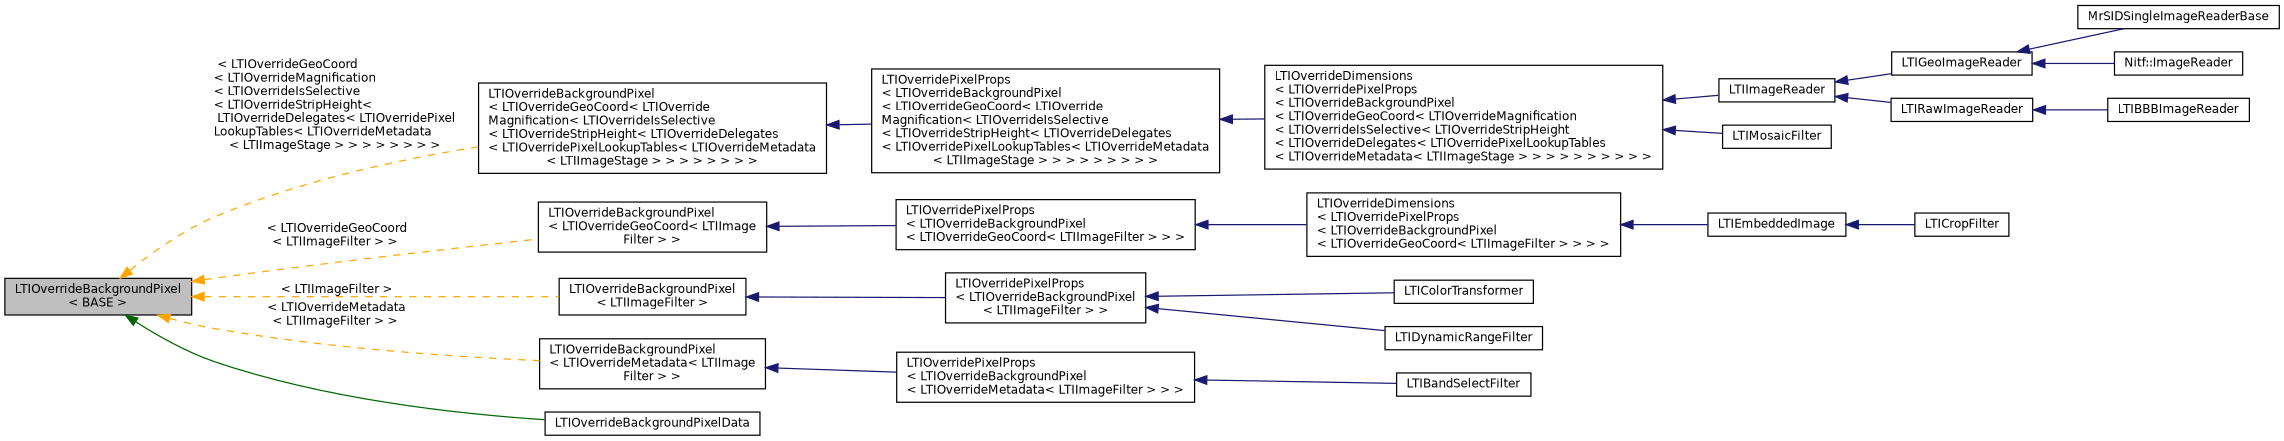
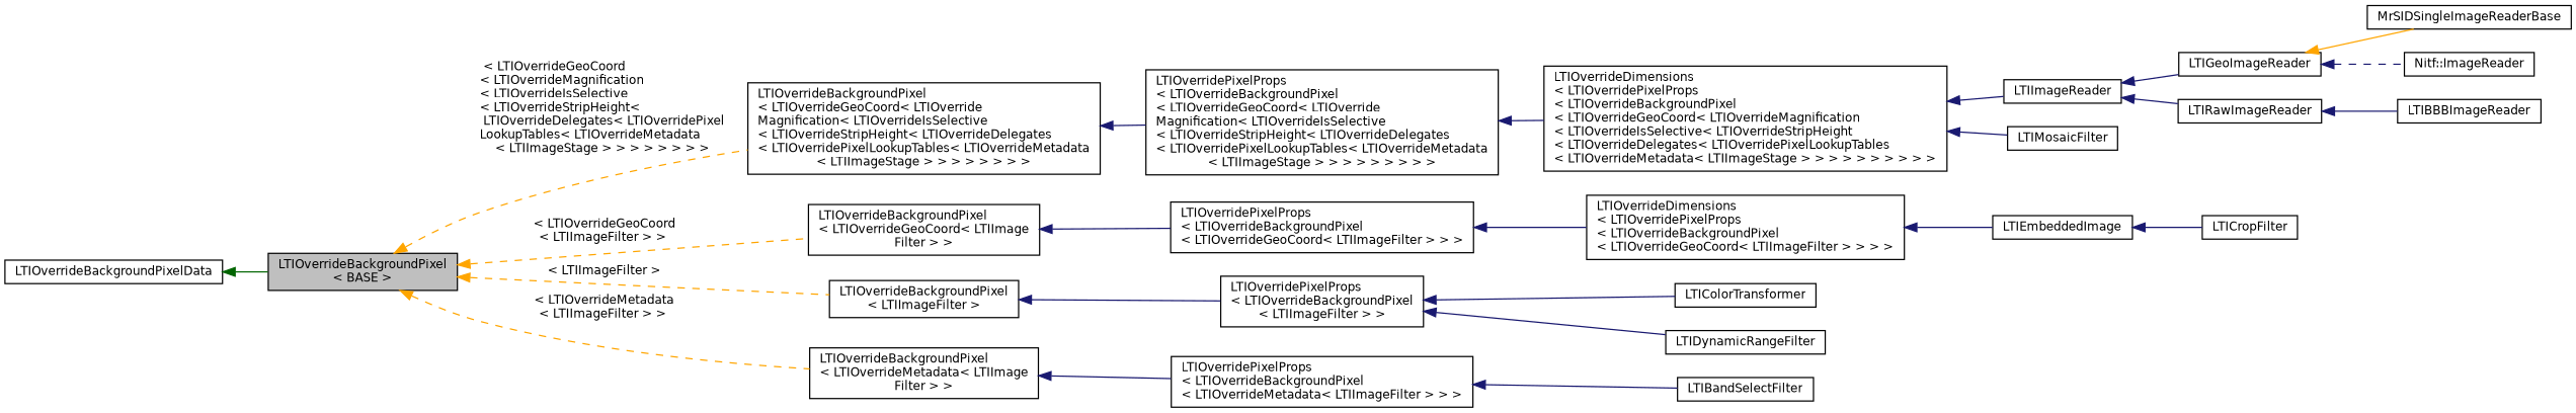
  digraph {
    rankdir=LR
    node [color=black fontname=Helvetica fontsize=10 shape=record]
    edge [color=midnightblue dir=back fontname=Helvetica fontsize=10 labelfontname=Helvetica labelfontsize=10 style=solid]
    n1 [fillcolor=grey75 fontcolor=black height=0.2 label="LTIOverrideBackgroundPixel\l\< BASE \>" style=filled width=0.4]
    n2 [height=0.2 label="LTIOverrideBackgroundPixel\l\< LTIOverrideGeoCoord\< LTIOverride\lMagnification\< LTIOverrideIsSelective\l\< LTIOverrideStripHeight\< LTIOverrideDelegates\l\< LTIOverridePixelLookupTables\< LTIOverrideMetadata\l\< LTIImageStage \> \> \> \> \> \> \> \>" width=0.4]
    n3 [height=0.2 label="LTIOverrideBackgroundPixel\l\< LTIOverrideGeoCoord\< LTIImage\lFilter \> \>" width=0.4]
    n4 [height=0.2 label="LTIOverrideBackgroundPixel\l\< LTIImageFilter \>" width=0.4]
    n5 [height=0.2 label="LTIOverrideBackgroundPixel\l\< LTIOverrideMetadata\< LTIImage\lFilter \> \>" width=0.4]
    n6 [height=0.2 label="LTIOverridePixelProps\l\< LTIOverrideBackgroundPixel\l\< LTIOverrideGeoCoord\< LTIOverride\lMagnification\< LTIOverrideIsSelective\l\< LTIOverrideStripHeight\< LTIOverrideDelegates\l\< LTIOverridePixelLookupTables\< LTIOverrideMetadata\l\< LTIImageStage \> \> \> \> \> \> \> \> \>" width=0.4]
    n7 [height=0.2 label="LTIOverridePixelProps\l\< LTIOverrideBackgroundPixel\l\< LTIOverrideGeoCoord\< LTIImageFilter \> \> \>" width=0.4]
    n8 [height=0.2 label="LTIOverridePixelProps\l\< LTIOverrideBackgroundPixel\l\< LTIImageFilter \> \>" width=0.4]
    n9 [height=0.2 label="LTIOverridePixelProps\l\< LTIOverrideBackgroundPixel\l\< LTIOverrideMetadata\< LTIImageFilter \> \> \>" width=0.4]
    n10 [height=0.2 label=LTIOverrideBackgroundPixelData width=0.4]
    n11 [height=0.2 label="LTIOverrideDimensions\l\< LTIOverridePixelProps\l\< LTIOverrideBackgroundPixel\l\< LTIOverrideGeoCoord\< LTIOverrideMagnification\l\< LTIOverrideIsSelective\< LTIOverrideStripHeight\l\< LTIOverrideDelegates\< LTIOverridePixelLookupTables\l\< LTIOverrideMetadata\< LTIImageStage \> \> \> \> \> \> \> \> \> \>" width=0.4]
    n12 [height=0.2 label=LTIImageReader width=0.4]
    n13 [height=0.2 label=LTIMosaicFilter width=0.4]
    n14 [height=0.2 label=LTIGeoImageReader width=0.4]
    n15 [height=0.2 label=LTIRawImageReader width=0.4]
    n16 [height=0.2 label=MrSIDSingleImageReaderBase width=0.4]
    n17 [height=0.2 label="Nitf::ImageReader" width=0.4]
    n18 [height=0.2 label=LTIBBBImageReader width=0.4]
    n19 [height=0.2 label="LTIOverrideDimensions\l\< LTIOverridePixelProps\l\< LTIOverrideBackgroundPixel\l\< LTIOverrideGeoCoord\< LTIImageFilter \> \> \> \>" width=0.4]
    n20 [height=0.2 label=LTIEmbeddedImage width=0.4]
    n21 [height=0.2 label=LTICropFilter width=0.4]
    n22 [height=0.2 label=LTIColorTransformer width=0.4]
    n23 [height=0.2 label=LTIDynamicRangeFilter width=0.4]
    n24 [height=0.2 label=LTIBandSelectFilter width=0.4]
    n1 -> n2 [color=orange label=" \< LTIOverrideGeoCoord\l\< LTIOverrideMagnification\l\< LTIOverrideIsSelective\l\< LTIOverrideStripHeight\<\l LTIOverrideDelegates\< LTIOverridePixel\lLookupTables\< LTIOverrideMetadata\l\< LTIImageStage \> \> \> \> \> \> \> \>" style=dashed]
    n1 -> n3 [color=orange label=" \< LTIOverrideGeoCoord\l\< LTIImageFilter \> \>" style=dashed]
    n1 -> n4 [color=orange label=" \< LTIImageFilter \>" style=dashed]
    n1 -> n5 [color=orange label=" \< LTIOverrideMetadata\l\< LTIImageFilter \> \>" style=dashed]
    n2 -> n6
    n3 -> n7
    n4 -> n8
    n5 -> n9
    n6 -> n11
    n7 -> n19
    n8 -> n22
    n8 -> n23
    n9 -> n24
-   n1 -> n10 [color=darkgreen]
+   n10 -> n1 [color=darkgreen]
    n11 -> n12
    n11 -> n13
    n12 -> n14
    n12 -> n15
-   n14 -> n16
-   n14 -> n17
+   n14 -> n16 [color=orange]
+   n14 -> n17 [style=dashed]
    n15 -> n18
    n19 -> n20
    n20 -> n21
  }
